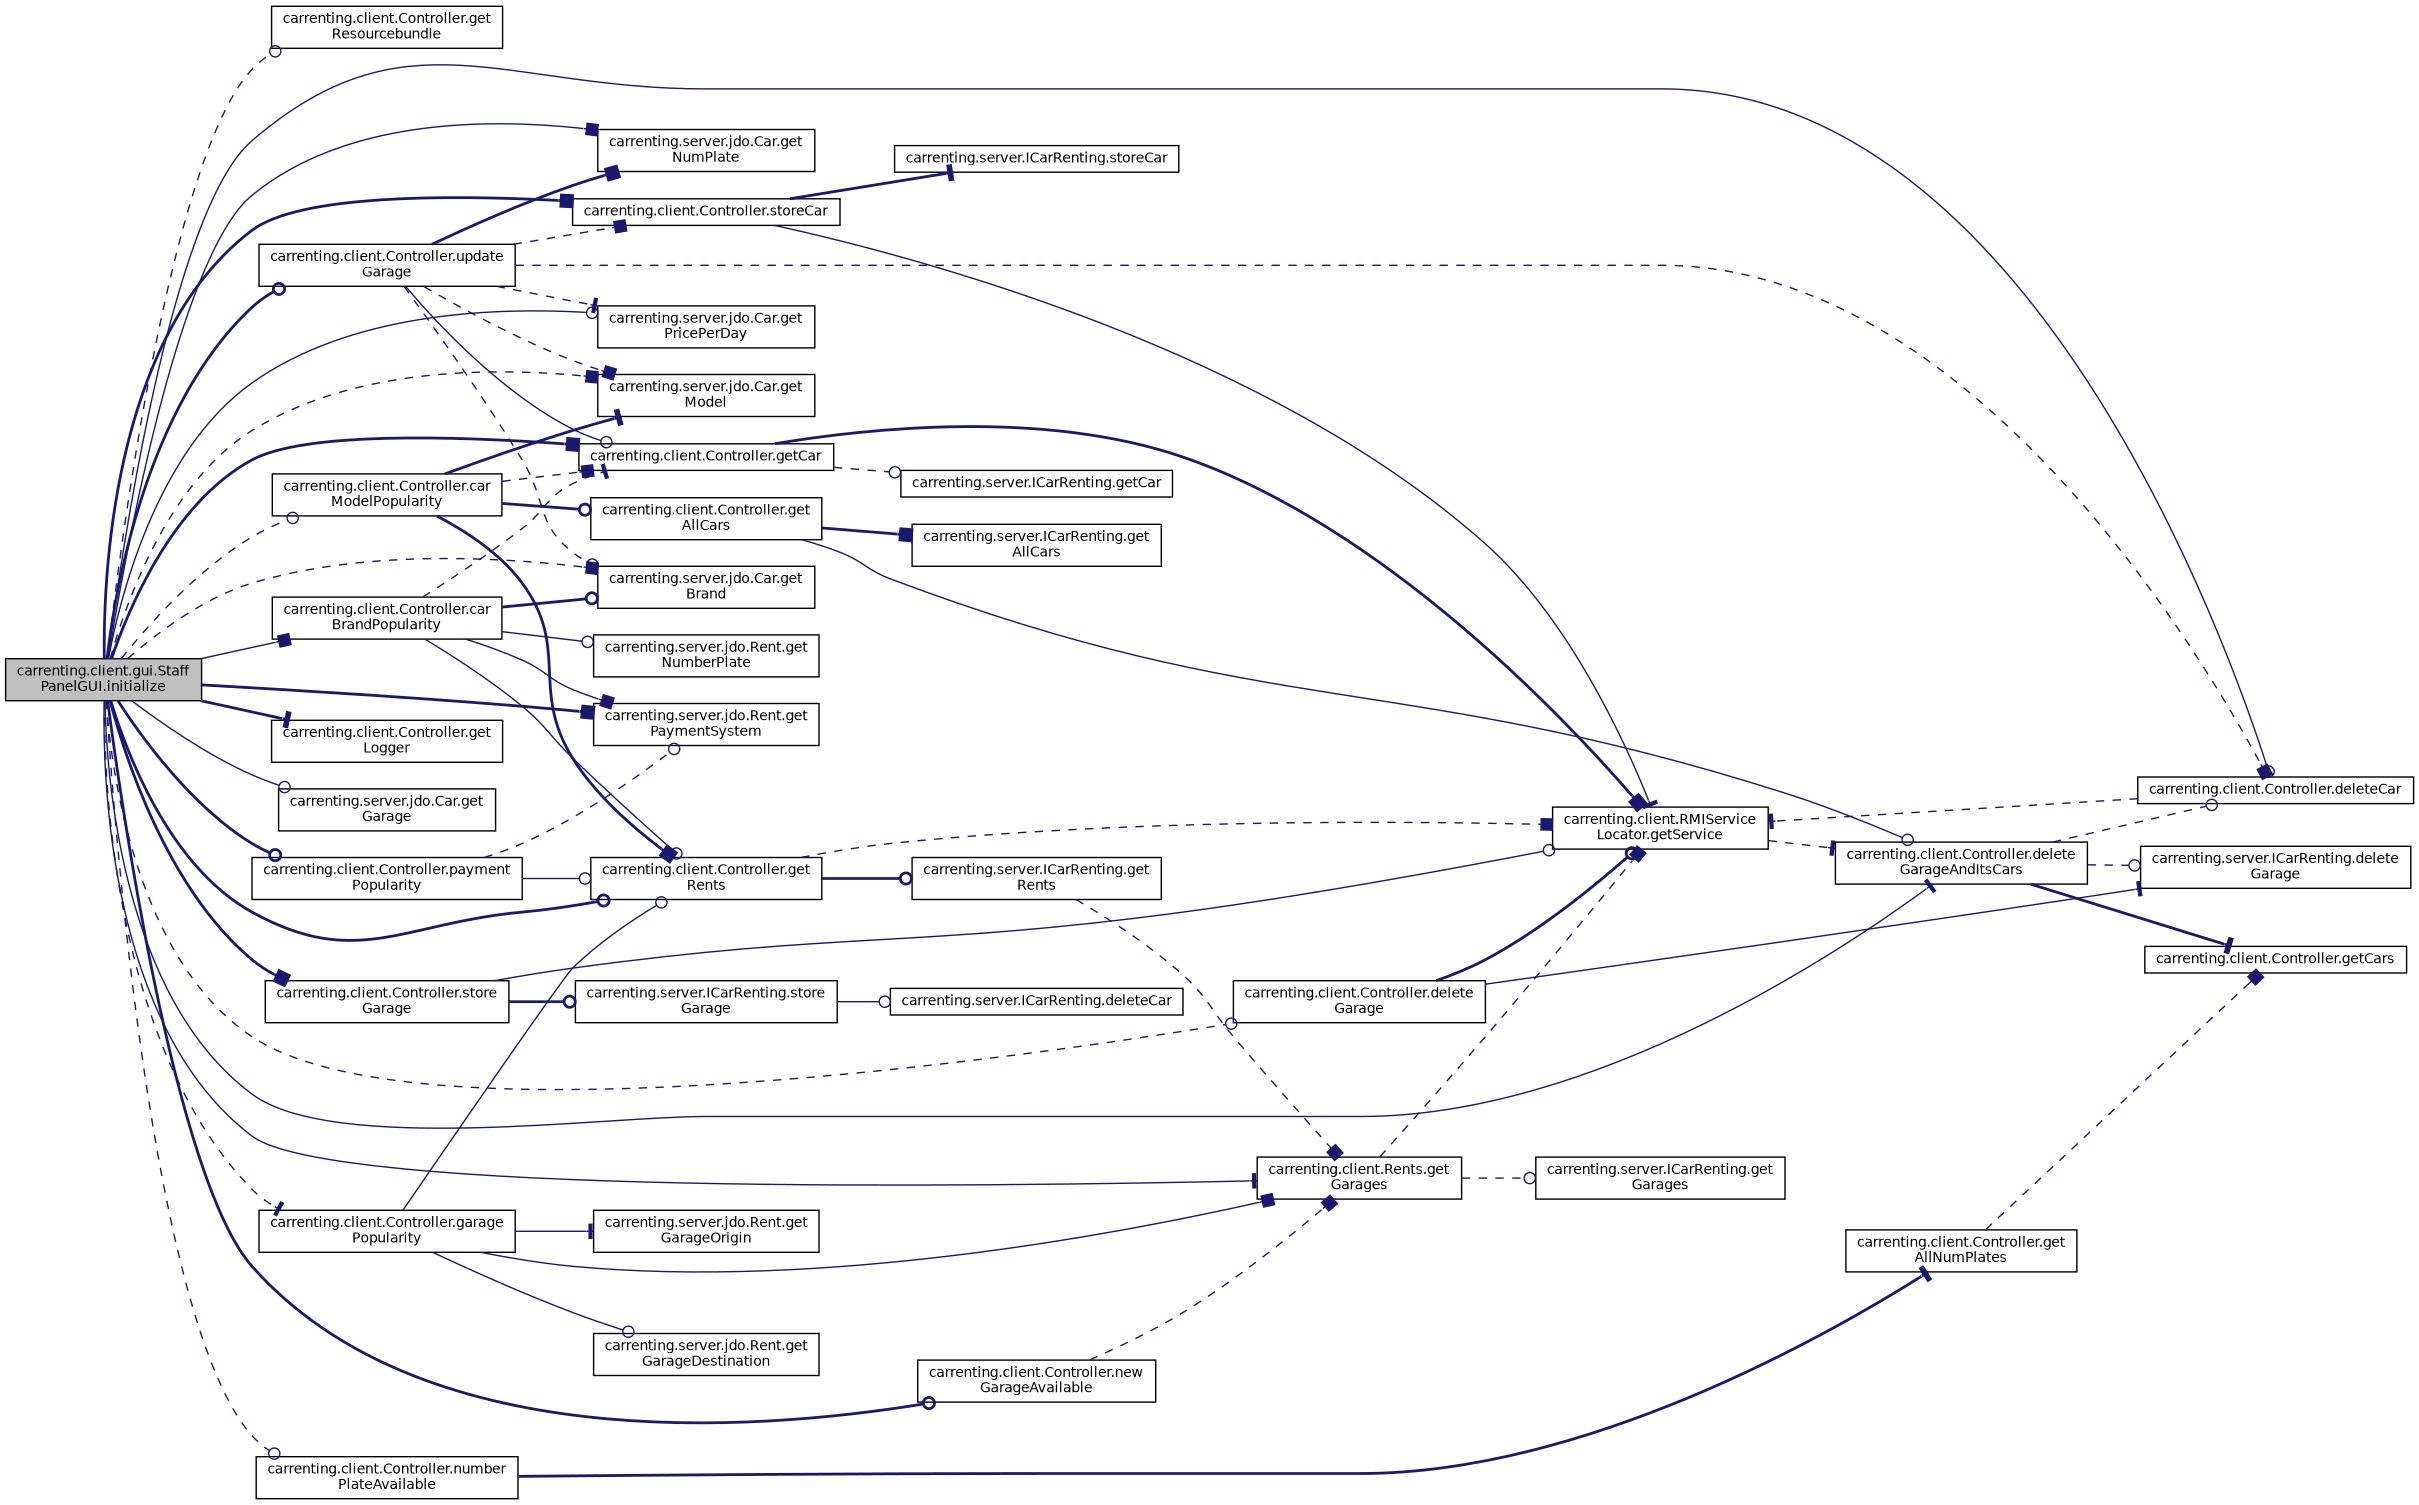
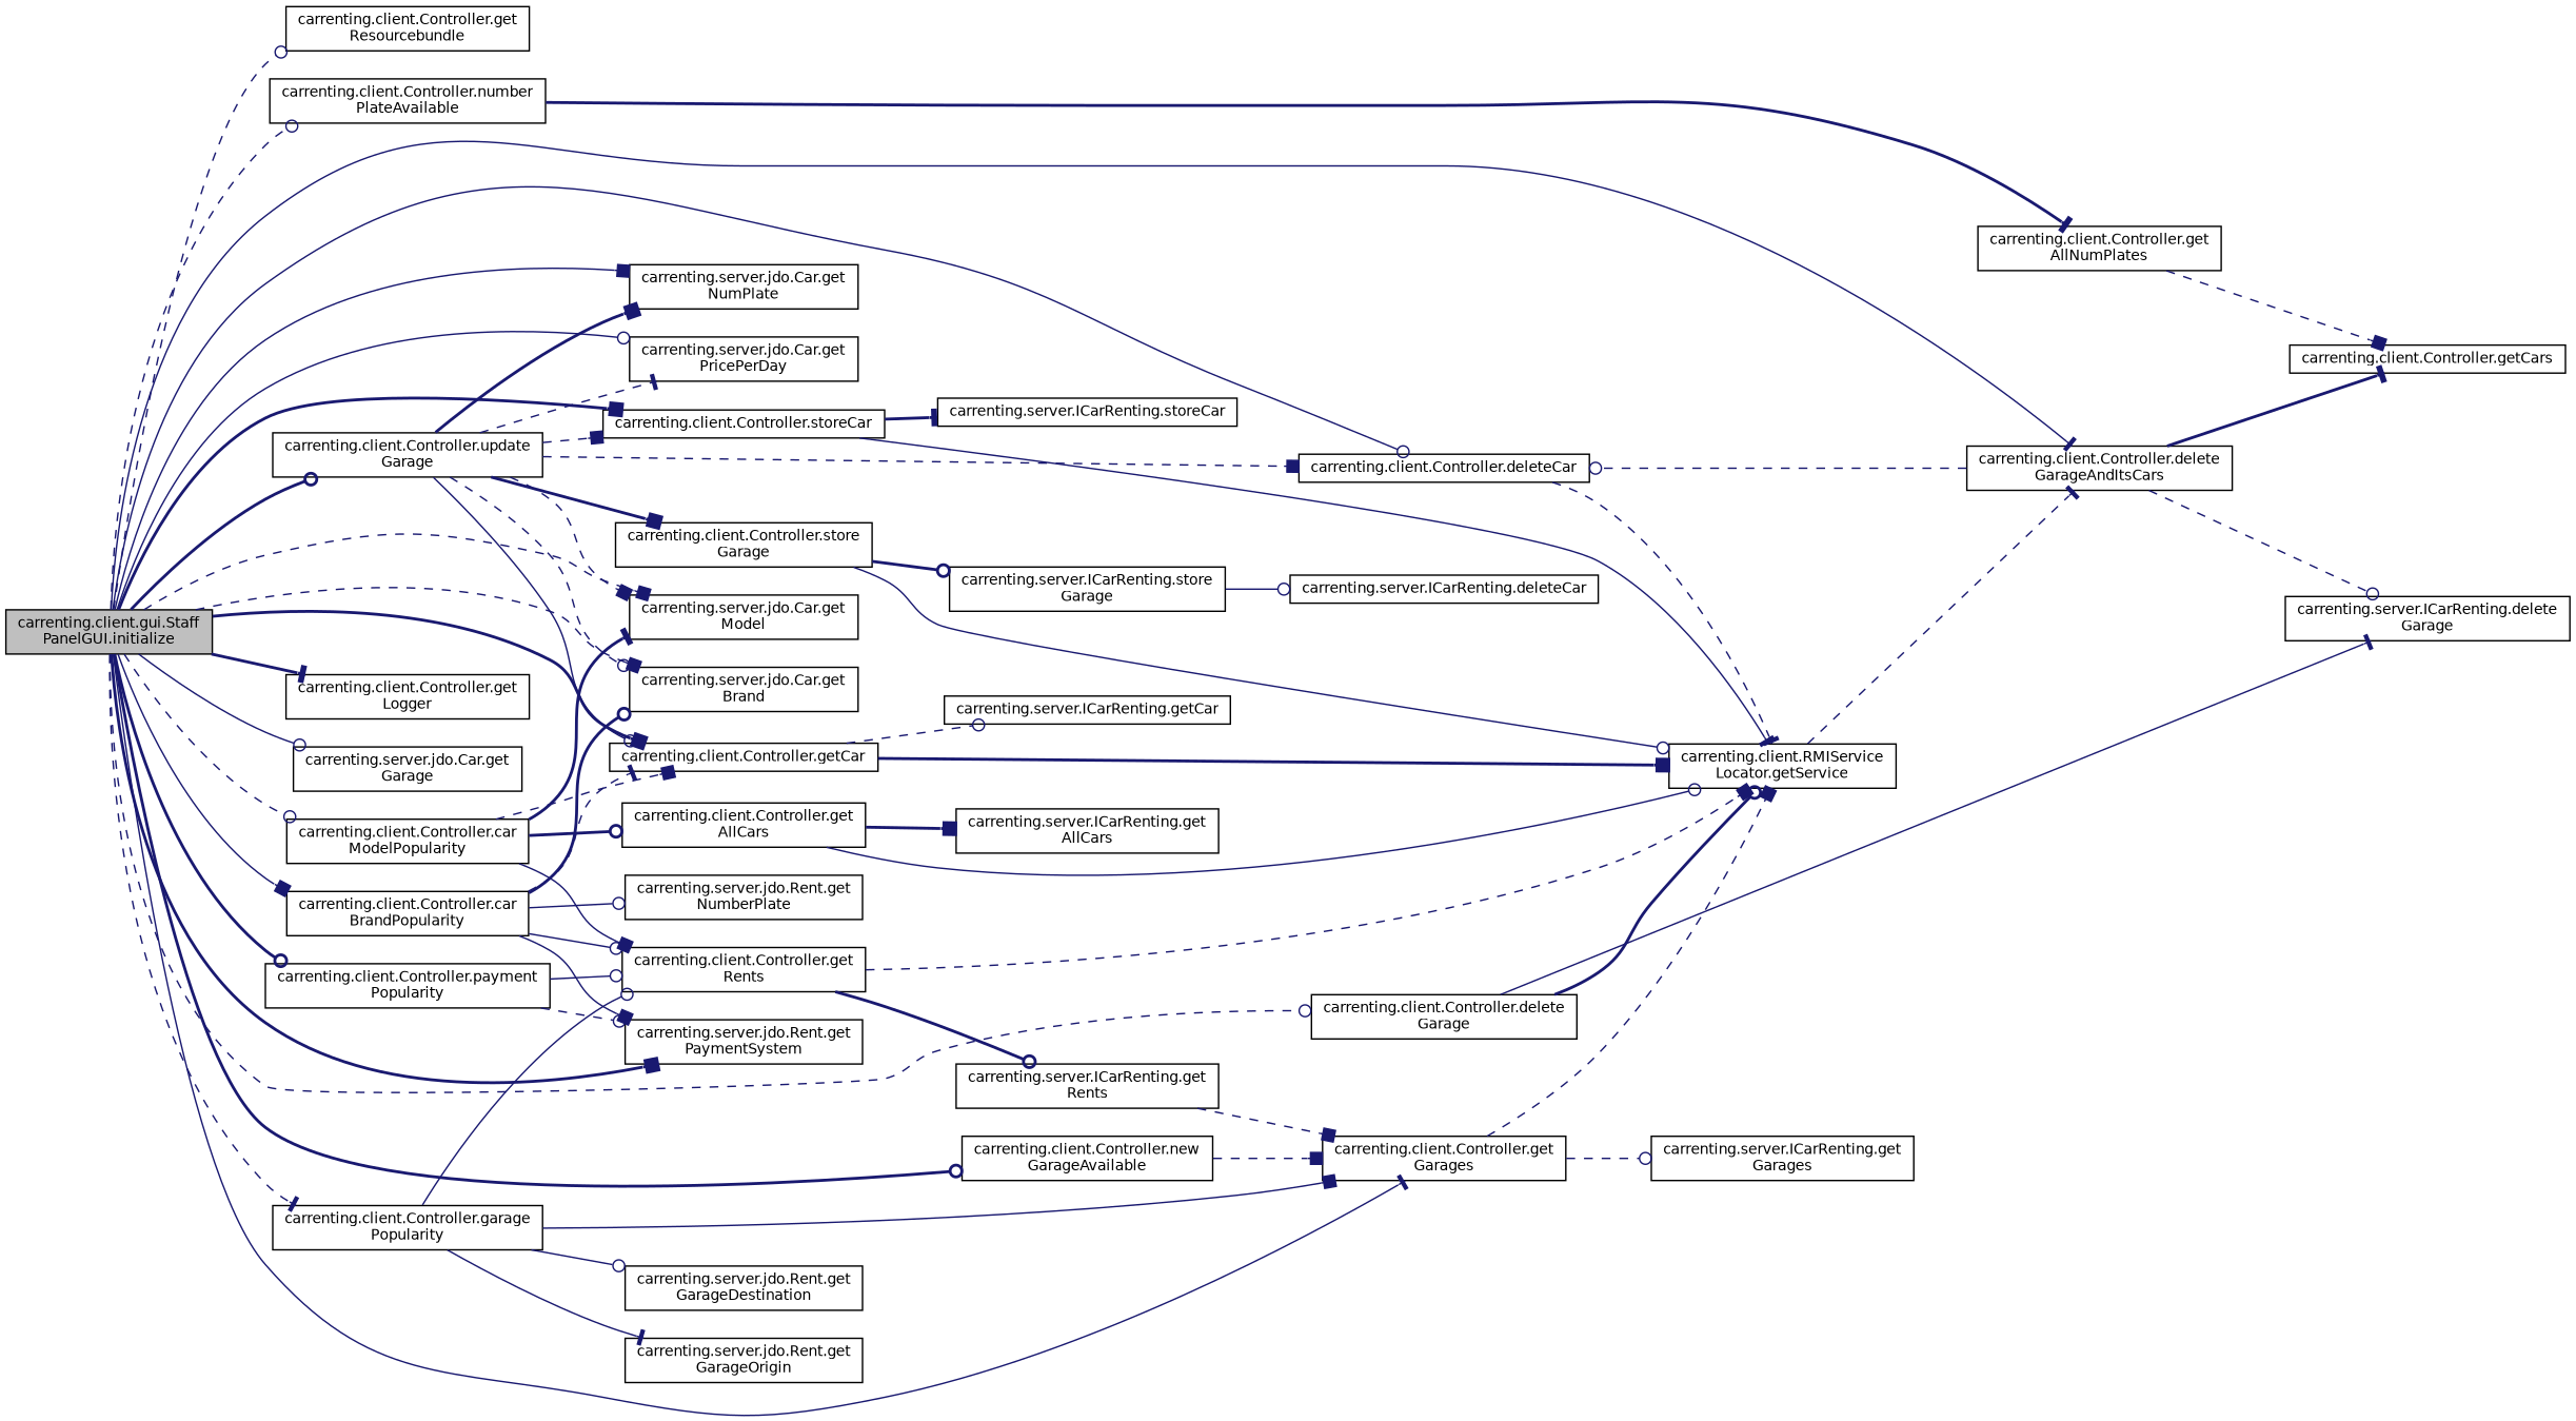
  digraph {
    rankdir=LR
    node [color=black fillcolor=white fontname=Helvetica fontsize=10 shape=record style=filled]
    edge [arrowhead=odot color=midnightblue fontname=Helvetica fontsize=10 labelfontname=Helvetica labelfontsize=10 style=dashed]
    n1 [fillcolor=grey75 fontcolor=black height=0.2 label="carrenting.client.gui.Staff\lPanelGUI.initialize" width=0.4]
    n2 [height=0.2 label="carrenting.client.Controller.get\lResourcebundle" width=0.4]
    n3 [height=0.2 label="carrenting.client.Controller.get\lRents" width=0.4]
    n4 [height=0.2 label="carrenting.client.Controller.deleteCar" width=0.4]
-   n5 [height=0.2 label="carrenting.client.Rents.get\lGarages" width=0.4]
+   n5 [height=0.2 label="carrenting.client.Controller.get\lGarages" width=0.4]
    n6 [height=0.2 label="carrenting.client.Controller.update\lGarage" width=0.4]
    n7 [height=0.2 label="carrenting.client.Controller.getCar" width=0.4]
    n8 [height=0.2 label="carrenting.client.Controller.storeCar" width=0.4]
    n9 [height=0.2 label="carrenting.server.jdo.Car.get\lNumPlate" width=0.4]
    n10 [height=0.2 label="carrenting.server.jdo.Car.get\lBrand" width=0.4]
    n11 [height=0.2 label="carrenting.server.jdo.Car.get\lModel" width=0.4]
    n12 [height=0.2 label="carrenting.server.jdo.Car.get\lPricePerDay" width=0.4]
    n13 [height=0.2 label="carrenting.client.Controller.number\lPlateAvailable" width=0.4]
    n14 [height=0.2 label="carrenting.client.Controller.get\lLogger" width=0.4]
    n15 [height=0.2 label="carrenting.server.jdo.Car.get\lGarage" width=0.4]
    n16 [height=0.2 label="carrenting.client.Controller.delete\lGarageAndItsCars" width=0.4]
    n17 [height=0.2 label="carrenting.client.Controller.delete\lGarage" width=0.4]
    n18 [height=0.2 label="carrenting.client.Controller.garage\lPopularity" width=0.4]
    n19 [height=0.2 label="carrenting.client.Controller.payment\lPopularity" width=0.4]
    n20 [height=0.2 label="carrenting.client.Controller.car\lModelPopularity" width=0.4]
    n21 [height=0.2 label="carrenting.client.Controller.car\lBrandPopularity" width=0.4]
    n22 [height=0.2 label="carrenting.client.Controller.new\lGarageAvailable" width=0.4]
    n23 [height=0.2 label="carrenting.client.Controller.store\lGarage" width=0.4]
    n24 [height=0.2 label="carrenting.server.jdo.Rent.get\lPaymentSystem" width=0.4]
    n25 [height=0.2 label="carrenting.client.RMIService\lLocator.getService" width=0.4]
    n26 [height=0.2 label="carrenting.server.ICarRenting.get\lRents" width=0.4]
    n27 [height=0.2 label="carrenting.client.Controller.get\lAllCars" width=0.4]
    n28 [height=0.2 label="carrenting.server.ICarRenting.get\lAllCars" width=0.4]
    n29 [height=0.2 label="carrenting.server.ICarRenting.get\lGarages" width=0.4]
    n30 [height=0.2 label="carrenting.server.ICarRenting.getCar" width=0.4]
    n31 [height=0.2 label="carrenting.server.ICarRenting.storeCar" width=0.4]
    n32 [height=0.2 label="carrenting.client.Controller.get\lAllNumPlates" width=0.4]
    n33 [height=0.2 label="carrenting.client.Controller.getCars" width=0.4]
    n34 [height=0.2 label="carrenting.server.ICarRenting.delete\lGarage" width=0.4]
    n35 [height=0.2 label="carrenting.server.jdo.Rent.get\lGarageOrigin" width=0.4]
    n36 [height=0.2 label="carrenting.server.jdo.Rent.get\lGarageDestination" width=0.4]
    n37 [height=0.2 label="carrenting.server.jdo.Rent.get\lNumberPlate" width=0.4]
    n38 [height=0.2 label="carrenting.server.ICarRenting.store\lGarage" width=0.4]
    n39 [height=0.2 label="carrenting.server.ICarRenting.deleteCar" width=0.4]
    n1 -> n2
-   n1 -> n3 [style=bold]
    n1 -> n4 [style=solid]
    n1 -> n5 [arrowhead=tee style=solid]
    n1 -> n6 [style=bold]
    n1 -> n7 [arrowhead=box style=bold]
    n1 -> n8 [arrowhead=box style=bold]
    n1 -> n9 [arrowhead=box style=solid]
    n1 -> n10 [arrowhead=box]
    n1 -> n11 [arrowhead=box]
    n1 -> n12 [style=solid]
    n1 -> n13
    n1 -> n14 [arrowhead=tee style=bold]
    n1 -> n15 [style=solid]
    n1 -> n16 [arrowhead=tee style=solid]
    n1 -> n17
    n1 -> n18 [arrowhead=tee]
    n1 -> n19 [style=bold]
    n1 -> n20
    n1 -> n21 [arrowhead=box style=solid]
    n1 -> n22 [style=bold]
-   n1 -> n23 [arrowhead=box style=bold]
+   n6 -> n23 [arrowhead=box style=bold]
    n1 -> n24 [arrowhead=box style=bold]
    n3 -> n25 [arrowhead=box]
    n3 -> n26 [style=bold]
    n4 -> n25 [arrowhead=tee]
    n5 -> n25 [arrowhead=box]
    n5 -> n29
    n6 -> n4 [arrowhead=box]
    n6 -> n7 [style=solid]
    n6 -> n8 [arrowhead=box]
    n6 -> n9 [arrowhead=box style=bold]
    n6 -> n10
    n6 -> n11 [arrowhead=box]
    n6 -> n12 [arrowhead=tee]
    n7 -> n25 [arrowhead=box style=bold]
    n7 -> n30
    n8 -> n25 [arrowhead=tee style=solid]
    n8 -> n31 [arrowhead=tee style=bold]
    n13 -> n32 [arrowhead=tee style=bold]
    n16 -> n4
    n16 -> n33 [arrowhead=tee style=bold]
    n16 -> n34
    n17 -> n25 [style=bold]
    n17 -> n34 [arrowhead=tee style=solid]
    n18 -> n3 [style=solid]
    n18 -> n5 [arrowhead=box style=solid]
    n18 -> n35 [arrowhead=tee style=solid]
    n18 -> n36 [style=solid]
    n19 -> n3 [style=solid]
    n19 -> n24
-   n20 -> n3 [arrowhead=box style=bold]
+   n20 -> n3 [arrowhead=box style=solid]
    n20 -> n7 [arrowhead=box]
    n20 -> n11 [arrowhead=tee style=bold]
    n20 -> n27 [style=bold]
    n21 -> n3 [style=solid]
    n21 -> n7 [arrowhead=tee]
    n21 -> n10 [style=bold]
    n21 -> n24 [arrowhead=box style=solid]
    n21 -> n37 [style=solid]
    n22 -> n5 [arrowhead=box]
    n23 -> n25 [style=solid]
    n23 -> n38 [style=bold]
    n25 -> n16 [arrowhead=tee]
    n26 -> n5 [arrowhead=box]
-   n27 -> n16 [style=solid]
+   n27 -> n25 [style=solid]
    n27 -> n28 [arrowhead=box style=bold]
    n32 -> n33 [arrowhead=box]
    n38 -> n39 [style=solid]
  }
